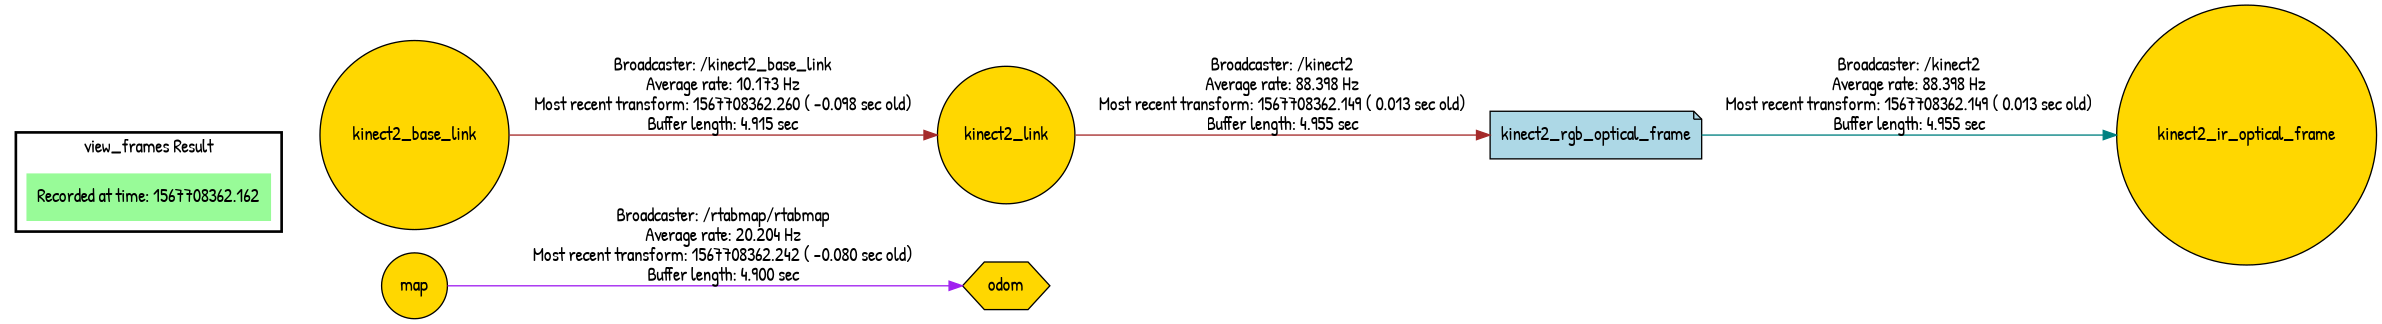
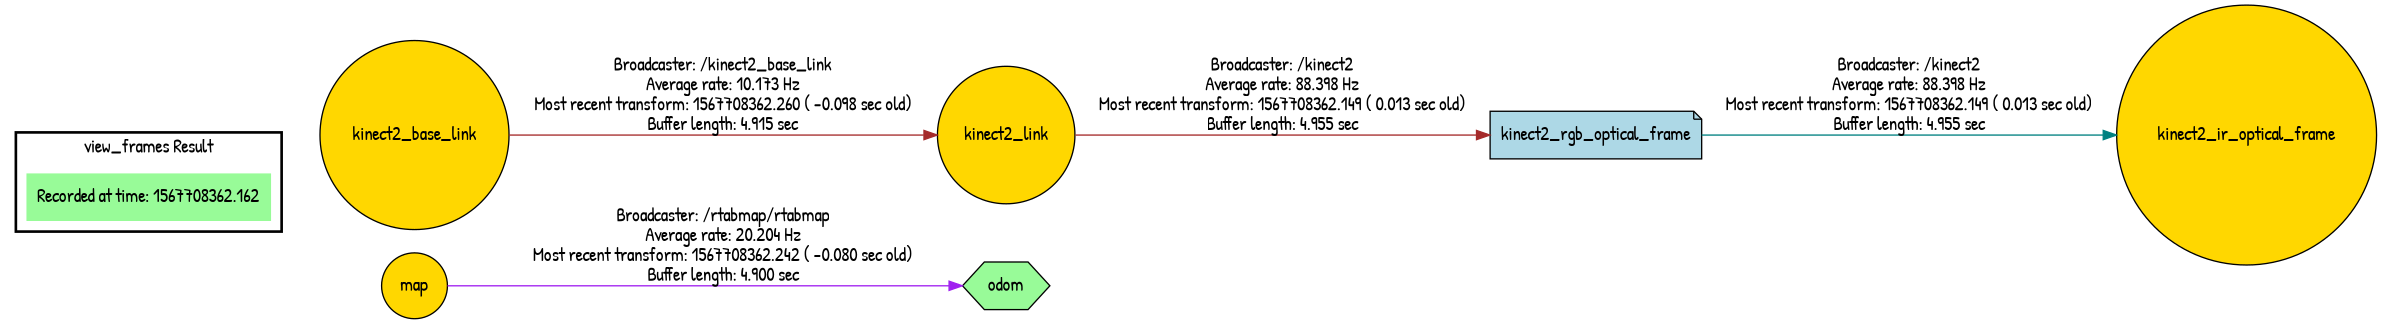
  digraph {
    fontname="Patrick Hand"
    rankdir=LR
    node [fillcolor=gold fontname="Patrick Hand" shape=circle style=filled]
    edge [fontname="Patrick Hand"]
    "Recorded at time: 1567708362.162" [fillcolor=palegreen shape=plaintext]
    kinect2_base_link
    map
    kinect2_rgb_optical_frame [fillcolor=lightblue shape=note]
    kinect2_link
    kinect2_ir_optical_frame
-   odom [shape=hexagon]
+   odom [fillcolor=palegreen shape=hexagon]
    subgraph cluster_1 {
      color=black
      label="view_frames Result"
      style=bold
      "Recorded at time: 1567708362.162"
    }
    "Recorded at time: 1567708362.162" -> kinect2_base_link [style=invis]
    "Recorded at time: 1567708362.162" -> map [style=invis]
    kinect2_base_link -> kinect2_link [color=brown label="Broadcaster: /kinect2_base_link\nAverage rate: 10.173 Hz\nMost recent transform: 1567708362.260 ( -0.098 sec old)\nBuffer length: 4.915 sec\n"]
    map -> odom [color=purple label="Broadcaster: /rtabmap/rtabmap\nAverage rate: 20.204 Hz\nMost recent transform: 1567708362.242 ( -0.080 sec old)\nBuffer length: 4.900 sec\n"]
    kinect2_rgb_optical_frame -> kinect2_ir_optical_frame [color=teal label="Broadcaster: /kinect2\nAverage rate: 88.398 Hz\nMost recent transform: 1567708362.149 ( 0.013 sec old)\nBuffer length: 4.955 sec\n"]
    kinect2_link -> kinect2_rgb_optical_frame [color=brown label="Broadcaster: /kinect2\nAverage rate: 88.398 Hz\nMost recent transform: 1567708362.149 ( 0.013 sec old)\nBuffer length: 4.955 sec\n"]
  }
